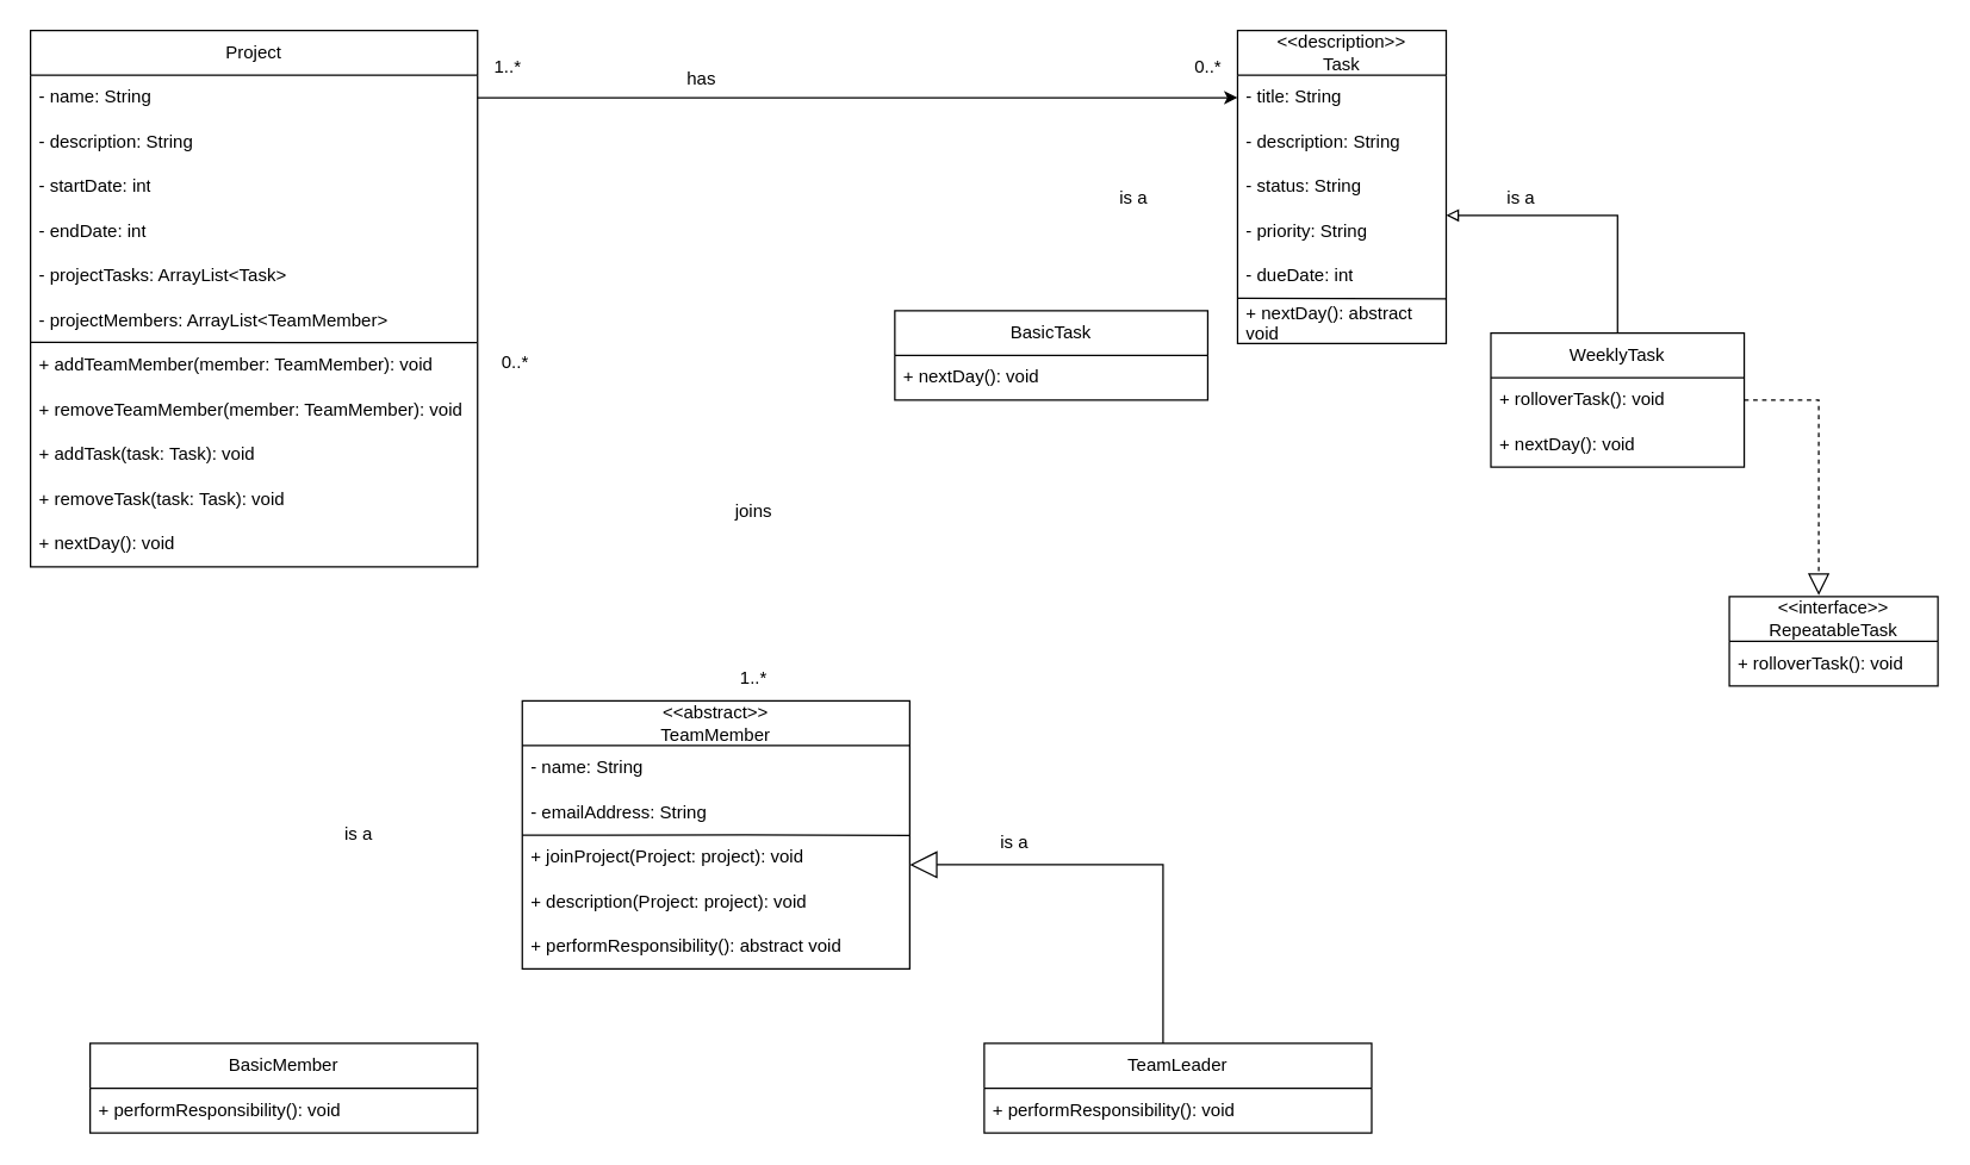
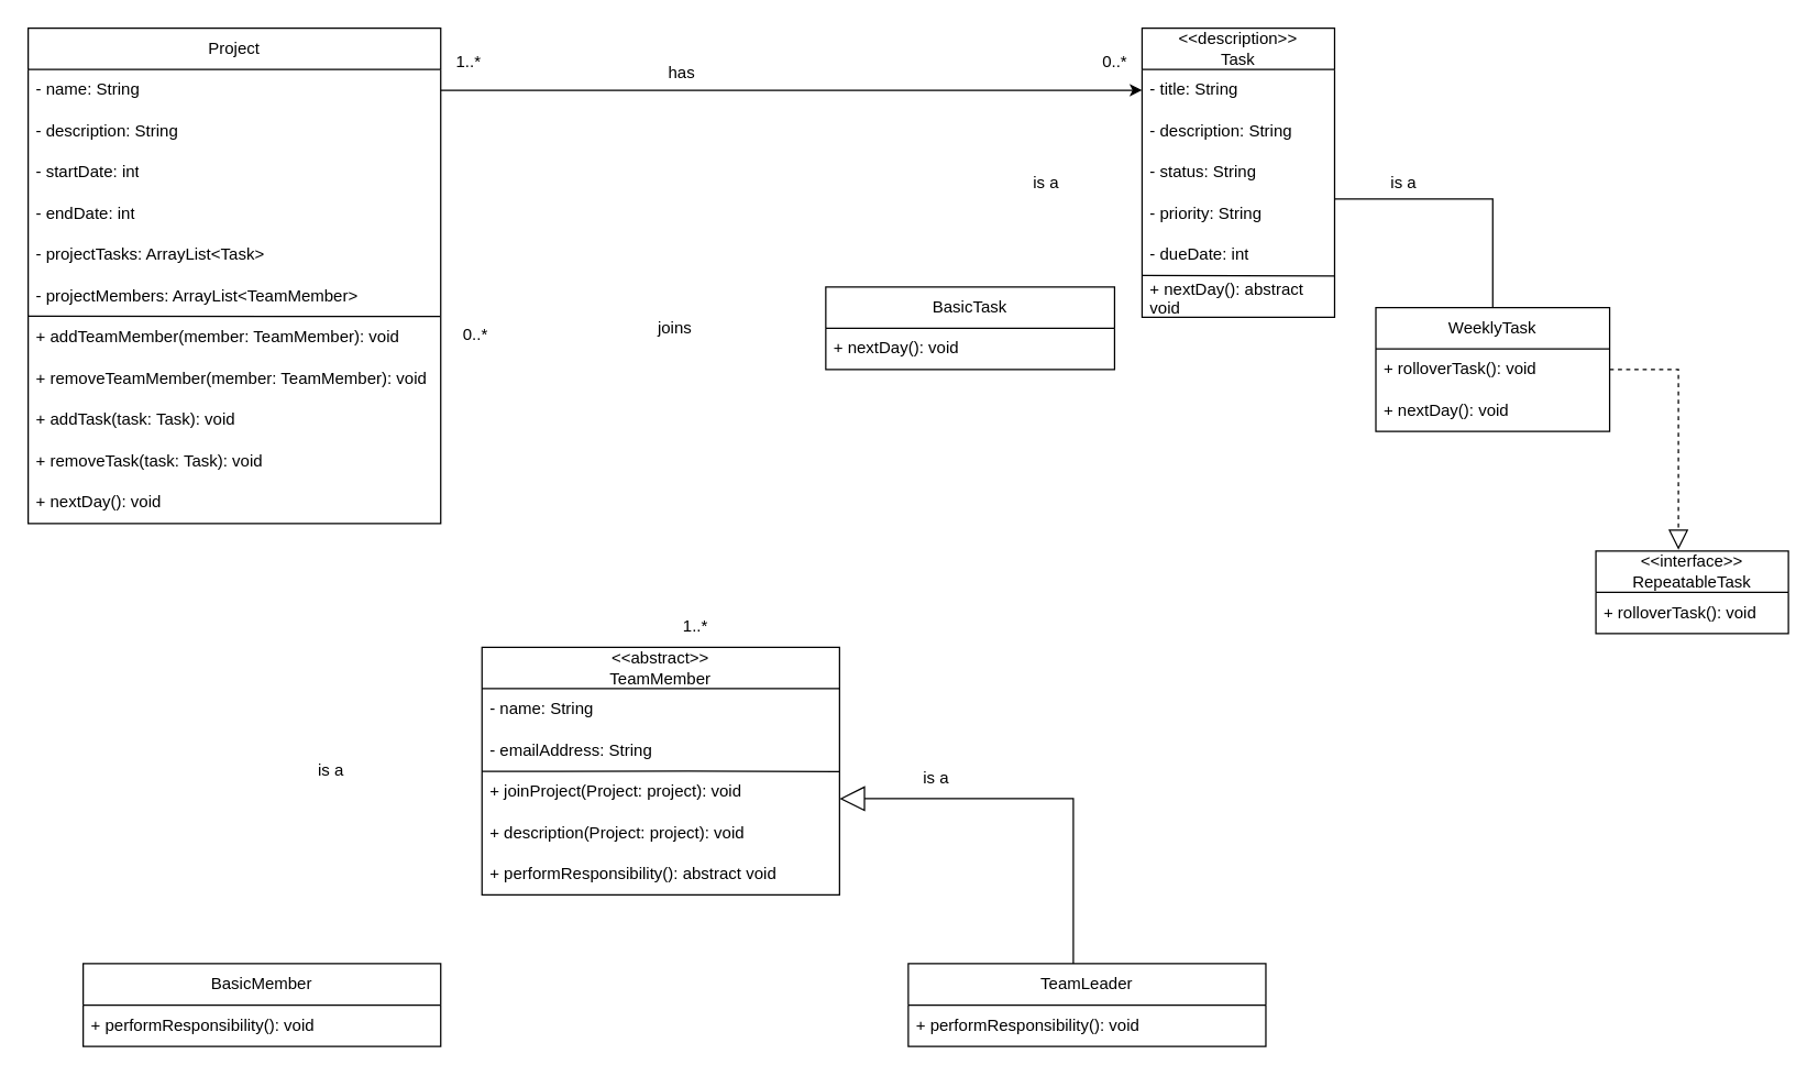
  <mxCell id="0" />
  <mxCell id="1" parent="0" />
  <mxCell id="2" value="Project" style="swimlane;fontStyle=0;childLayout=stackLayout;horizontal=1;startSize=30;horizontalStack=0;resizeParent=1;resizeParentMax=0;resizeLast=0;collapsible=1;marginBottom=0;whiteSpace=wrap;html=1;" vertex="1" parent="1"><mxGeometry x="20" y="20" width="300" height="360" as="geometry" /></mxCell>
  <mxCell id="3" value="- name: String" style="text;strokeColor=none;fillColor=none;align=left;verticalAlign=middle;spacingLeft=4;spacingRight=4;overflow=hidden;points=[[0,0.5],[1,0.5]];portConstraint=eastwest;rotatable=0;whiteSpace=wrap;html=1;" vertex="1" parent="2"><mxGeometry y="30" width="300" height="30" as="geometry" /></mxCell>
  <mxCell id="4" value="- description: String" style="text;strokeColor=none;fillColor=none;align=left;verticalAlign=middle;spacingLeft=4;spacingRight=4;overflow=hidden;points=[[0,0.5],[1,0.5]];portConstraint=eastwest;rotatable=0;whiteSpace=wrap;html=1;" vertex="1" parent="2"><mxGeometry y="60" width="300" height="30" as="geometry" /></mxCell>
  <mxCell id="5" value="- startDate: int" style="text;strokeColor=none;fillColor=none;align=left;verticalAlign=middle;spacingLeft=4;spacingRight=4;overflow=hidden;points=[[0,0.5],[1,0.5]];portConstraint=eastwest;rotatable=0;whiteSpace=wrap;html=1;" vertex="1" parent="2"><mxGeometry y="90" width="300" height="30" as="geometry" /></mxCell>
  <mxCell id="6" value="- endDate: int" style="text;strokeColor=none;fillColor=none;align=left;verticalAlign=middle;spacingLeft=4;spacingRight=4;overflow=hidden;points=[[0,0.5],[1,0.5]];portConstraint=eastwest;rotatable=0;whiteSpace=wrap;html=1;" vertex="1" parent="2"><mxGeometry y="120" width="300" height="30" as="geometry" /></mxCell>
  <mxCell id="7" value="- projectTasks: ArrayList&amp;lt;Task&amp;gt;" style="text;strokeColor=none;fillColor=none;align=left;verticalAlign=middle;spacingLeft=4;spacingRight=4;overflow=hidden;points=[[0,0.5],[1,0.5]];portConstraint=eastwest;rotatable=0;whiteSpace=wrap;html=1;" vertex="1" parent="2"><mxGeometry y="150" width="300" height="30" as="geometry" /></mxCell>
  <mxCell id="8" value="- projectMembers: ArrayList&amp;lt;TeamMember&amp;gt;" style="text;strokeColor=none;fillColor=none;align=left;verticalAlign=middle;spacingLeft=4;spacingRight=4;overflow=hidden;points=[[0,0.5],[1,0.5]];portConstraint=eastwest;rotatable=0;whiteSpace=wrap;html=1;" vertex="1" parent="2"><mxGeometry y="180" width="300" height="30" as="geometry" /></mxCell>
  <mxCell id="9" value="" style="endArrow=none;html=1;rounded=0;exitX=0.001;exitY=-0.01;exitDx=0;exitDy=0;exitPerimeter=0;entryX=0.999;entryY=-0.003;entryDx=0;entryDy=0;entryPerimeter=0;" edge="1" parent="2"><mxGeometry width="50" height="50" relative="1" as="geometry"><mxPoint x="1.819e-13" y="209.23" as="sourcePoint" /><mxPoint x="299.4" y="209.44" as="targetPoint" /></mxGeometry></mxCell>
  <mxCell id="10" value="+ addTeamMember(member: TeamMember): void" style="text;strokeColor=none;fillColor=none;align=left;verticalAlign=middle;spacingLeft=4;spacingRight=4;overflow=hidden;points=[[0,0.5],[1,0.5]];portConstraint=eastwest;rotatable=0;whiteSpace=wrap;html=1;" vertex="1" parent="2"><mxGeometry y="210" width="300" height="30" as="geometry" /></mxCell>
  <mxCell id="11" value="+ removeTeamMember(member: TeamMember): void" style="text;strokeColor=none;fillColor=none;align=left;verticalAlign=middle;spacingLeft=4;spacingRight=4;overflow=hidden;points=[[0,0.5],[1,0.5]];portConstraint=eastwest;rotatable=0;whiteSpace=wrap;html=1;" vertex="1" parent="2"><mxGeometry y="240" width="300" height="30" as="geometry" /></mxCell>
  <mxCell id="12" value="+ addTask(task: Task): void" style="text;strokeColor=none;fillColor=none;align=left;verticalAlign=middle;spacingLeft=4;spacingRight=4;overflow=hidden;points=[[0,0.5],[1,0.5]];portConstraint=eastwest;rotatable=0;whiteSpace=wrap;html=1;" vertex="1" parent="2"><mxGeometry y="270" width="300" height="30" as="geometry" /></mxCell>
  <mxCell id="13" value="+ removeTask(task: Task): void" style="text;strokeColor=none;fillColor=none;align=left;verticalAlign=middle;spacingLeft=4;spacingRight=4;overflow=hidden;points=[[0,0.5],[1,0.5]];portConstraint=eastwest;rotatable=0;whiteSpace=wrap;html=1;" vertex="1" parent="2"><mxGeometry y="300" width="300" height="30" as="geometry" /></mxCell>
  <mxCell id="14" value="+ nextDay(): void" style="text;strokeColor=none;fillColor=none;align=left;verticalAlign=middle;spacingLeft=4;spacingRight=4;overflow=hidden;points=[[0,0.5],[1,0.5]];portConstraint=eastwest;rotatable=0;whiteSpace=wrap;html=1;" vertex="1" parent="2"><mxGeometry y="330" width="300" height="30" as="geometry" /></mxCell>
  <mxCell id="15" value="&lt;div&gt;&amp;lt;&amp;lt;description&amp;gt;&amp;gt;&lt;/div&gt;Task" style="swimlane;fontStyle=0;childLayout=stackLayout;horizontal=1;startSize=30;horizontalStack=0;resizeParent=1;resizeParentMax=0;resizeLast=0;collapsible=1;marginBottom=0;whiteSpace=wrap;html=1;" vertex="1" parent="1"><mxGeometry x="830" y="20" width="140" height="210" as="geometry" /></mxCell>
  <mxCell id="16" value="- title: String" style="text;strokeColor=none;fillColor=none;align=left;verticalAlign=middle;spacingLeft=4;spacingRight=4;overflow=hidden;points=[[0,0.5],[1,0.5]];portConstraint=eastwest;rotatable=0;whiteSpace=wrap;html=1;" vertex="1" parent="15"><mxGeometry y="30" width="140" height="30" as="geometry" /></mxCell>
  <mxCell id="17" value="- description: String" style="text;strokeColor=none;fillColor=none;align=left;verticalAlign=middle;spacingLeft=4;spacingRight=4;overflow=hidden;points=[[0,0.5],[1,0.5]];portConstraint=eastwest;rotatable=0;whiteSpace=wrap;html=1;" vertex="1" parent="15"><mxGeometry y="60" width="140" height="30" as="geometry" /></mxCell>
  <mxCell id="18" value="- status: String" style="text;strokeColor=none;fillColor=none;align=left;verticalAlign=middle;spacingLeft=4;spacingRight=4;overflow=hidden;points=[[0,0.5],[1,0.5]];portConstraint=eastwest;rotatable=0;whiteSpace=wrap;html=1;" vertex="1" parent="15"><mxGeometry y="90" width="140" height="30" as="geometry" /></mxCell>
  <mxCell id="19" value="- priority: String" style="text;strokeColor=none;fillColor=none;align=left;verticalAlign=middle;spacingLeft=4;spacingRight=4;overflow=hidden;points=[[0,0.5],[1,0.5]];portConstraint=eastwest;rotatable=0;whiteSpace=wrap;html=1;" vertex="1" parent="15"><mxGeometry y="120" width="140" height="30" as="geometry" /></mxCell>
  <mxCell id="20" value="- dueDate: int" style="text;strokeColor=none;fillColor=none;align=left;verticalAlign=middle;spacingLeft=4;spacingRight=4;overflow=hidden;points=[[0,0.5],[1,0.5]];portConstraint=eastwest;rotatable=0;whiteSpace=wrap;html=1;" vertex="1" parent="15"><mxGeometry y="150" width="140" height="30" as="geometry" /></mxCell>
  <mxCell id="21" value="+ nextDay(): abstract void" style="text;strokeColor=none;fillColor=none;align=left;verticalAlign=middle;spacingLeft=4;spacingRight=4;overflow=hidden;points=[[0,0.5],[1,0.5]];portConstraint=eastwest;rotatable=0;whiteSpace=wrap;html=1;" vertex="1" parent="15"><mxGeometry y="180" width="140" height="30" as="geometry" /></mxCell>
  <mxCell id="22" value="&lt;div&gt;&amp;lt;&amp;lt;abstract&amp;gt;&amp;gt;&lt;/div&gt;TeamMember" style="swimlane;fontStyle=0;childLayout=stackLayout;horizontal=1;startSize=30;horizontalStack=0;resizeParent=1;resizeParentMax=0;resizeLast=0;collapsible=1;marginBottom=0;whiteSpace=wrap;html=1;" vertex="1" parent="1"><mxGeometry x="350" y="470" width="260" height="180" as="geometry" /></mxCell>
  <mxCell id="23" value="- name: String" style="text;strokeColor=none;fillColor=none;align=left;verticalAlign=middle;spacingLeft=4;spacingRight=4;overflow=hidden;points=[[0,0.5],[1,0.5]];portConstraint=eastwest;rotatable=0;whiteSpace=wrap;html=1;" vertex="1" parent="22"><mxGeometry y="30" width="260" height="30" as="geometry" /></mxCell>
  <mxCell id="24" value="- emailAddress: String" style="text;strokeColor=none;fillColor=none;align=left;verticalAlign=middle;spacingLeft=4;spacingRight=4;overflow=hidden;points=[[0,0.5],[1,0.5]];portConstraint=eastwest;rotatable=0;whiteSpace=wrap;html=1;" vertex="1" parent="22"><mxGeometry y="60" width="260" height="30" as="geometry" /></mxCell>
  <mxCell id="25" value="" style="endArrow=none;html=1;rounded=0;exitX=0.001;exitY=-0.01;exitDx=0;exitDy=0;exitPerimeter=0;entryX=0.999;entryY=0.013;entryDx=0;entryDy=0;entryPerimeter=0;" edge="1" parent="22" target="26"><mxGeometry width="50" height="50" relative="1" as="geometry"><mxPoint x="1.705e-13" y="90.23" as="sourcePoint" /><mxPoint x="299.4" y="90.44" as="targetPoint" /><Array as="points"><mxPoint x="150" y="90" /></Array></mxGeometry></mxCell>
  <mxCell id="26" value="+ joinProject(Project: project): void" style="text;strokeColor=none;fillColor=none;align=left;verticalAlign=middle;spacingLeft=4;spacingRight=4;overflow=hidden;points=[[0,0.5],[1,0.5]];portConstraint=eastwest;rotatable=0;whiteSpace=wrap;html=1;" vertex="1" parent="22"><mxGeometry y="90" width="260" height="30" as="geometry" /></mxCell>
  <mxCell id="27" value="+ description(Project: project): void" style="text;strokeColor=none;fillColor=none;align=left;verticalAlign=middle;spacingLeft=4;spacingRight=4;overflow=hidden;points=[[0,0.5],[1,0.5]];portConstraint=eastwest;rotatable=0;whiteSpace=wrap;html=1;" vertex="1" parent="22"><mxGeometry y="120" width="260" height="30" as="geometry" /></mxCell>
  <mxCell id="28" value="+ performResponsibility(): abstract void" style="text;strokeColor=none;fillColor=none;align=left;verticalAlign=middle;spacingLeft=4;spacingRight=4;overflow=hidden;points=[[0,0.5],[1,0.5]];portConstraint=eastwest;rotatable=0;whiteSpace=wrap;html=1;" vertex="1" parent="22"><mxGeometry y="150" width="260" height="30" as="geometry" /></mxCell>
  <mxCell id="29" style="edgeStyle=orthogonalEdgeStyle;rounded=0;orthogonalLoop=1;jettySize=auto;html=1;exitX=1;exitY=0.5;exitDx=0;exitDy=0;entryX=0;entryY=0.5;entryDx=0;entryDy=0;" edge="1" parent="1" source="3" target="16"><mxGeometry relative="1" as="geometry" /></mxCell>
  <mxCell id="30" value="BasicMember" style="swimlane;fontStyle=0;childLayout=stackLayout;horizontal=1;startSize=30;horizontalStack=0;resizeParent=1;resizeParentMax=0;resizeLast=0;collapsible=1;marginBottom=0;whiteSpace=wrap;html=1;" vertex="1" parent="1"><mxGeometry x="60" y="700" width="260" height="60" as="geometry" /></mxCell>
  <mxCell id="31" value="+ performResponsibility(): void" style="text;strokeColor=none;fillColor=none;align=left;verticalAlign=middle;spacingLeft=4;spacingRight=4;overflow=hidden;points=[[0,0.5],[1,0.5]];portConstraint=eastwest;rotatable=0;whiteSpace=wrap;html=1;" vertex="1" parent="30"><mxGeometry y="30" width="260" height="30" as="geometry" /></mxCell>
  <mxCell id="32" value="is a" style="text;html=1;align=center;verticalAlign=middle;resizable=0;points=[];autosize=1;strokeColor=none;fillColor=none;" vertex="1" parent="1"><mxGeometry x="220" y="545" width="40" height="30" as="geometry" /></mxCell>
  <mxCell id="33" value="TeamLeader" style="swimlane;fontStyle=0;childLayout=stackLayout;horizontal=1;startSize=30;horizontalStack=0;resizeParent=1;resizeParentMax=0;resizeLast=0;collapsible=1;marginBottom=0;whiteSpace=wrap;html=1;" vertex="1" parent="1"><mxGeometry x="660" y="700" width="260" height="60" as="geometry" /></mxCell>
  <mxCell id="34" value="+ performResponsibility(): void" style="text;strokeColor=none;fillColor=none;align=left;verticalAlign=middle;spacingLeft=4;spacingRight=4;overflow=hidden;points=[[0,0.5],[1,0.5]];portConstraint=eastwest;rotatable=0;whiteSpace=wrap;html=1;" vertex="1" parent="33"><mxGeometry y="30" width="260" height="30" as="geometry" /></mxCell>
- <mxCell id="35" value="has" style="text;html=1;align=center;verticalAlign=middle;resizable=0;points=[];autosize=1;strokeColor=none;fillColor=none;" vertex="1" parent="1"><mxGeometry x="450" y="38" width="40" height="30" as="geometry" /></mxCell>
+ <mxCell id="35" value="has" style="text;html=1;align=center;verticalAlign=middle;resizable=0;points=[];autosize=1;strokeColor=none;fillColor=none;" vertex="1" parent="1"><mxGeometry x="475" y="38" width="40" height="30" as="geometry" /></mxCell>
  <mxCell id="36" value="&lt;div&gt;&lt;span style=&quot;background-color: initial;&quot;&gt;BasicTask&lt;/span&gt;&lt;br&gt;&lt;/div&gt;" style="swimlane;fontStyle=0;childLayout=stackLayout;horizontal=1;startSize=30;horizontalStack=0;resizeParent=1;resizeParentMax=0;resizeLast=0;collapsible=1;marginBottom=0;whiteSpace=wrap;html=1;" vertex="1" parent="1"><mxGeometry x="600" y="208" width="210" height="60" as="geometry" /></mxCell>
  <mxCell id="37" value="+ nextDay(): void" style="text;strokeColor=none;fillColor=none;align=left;verticalAlign=middle;spacingLeft=4;spacingRight=4;overflow=hidden;points=[[0,0.5],[1,0.5]];portConstraint=eastwest;rotatable=0;whiteSpace=wrap;html=1;" vertex="1" parent="36"><mxGeometry y="30" width="210" height="30" as="geometry" /></mxCell>
  <mxCell id="38" value="&lt;div&gt;&amp;lt;&amp;lt;interface&amp;gt;&amp;gt;&lt;/div&gt;RepeatableTask" style="swimlane;fontStyle=0;childLayout=stackLayout;horizontal=1;startSize=30;horizontalStack=0;resizeParent=1;resizeParentMax=0;resizeLast=0;collapsible=1;marginBottom=0;whiteSpace=wrap;html=1;" vertex="1" parent="1"><mxGeometry x="1160" y="400" width="140" height="60" as="geometry" /></mxCell>
  <mxCell id="39" value="+ rolloverTask(): void" style="text;strokeColor=none;fillColor=none;align=left;verticalAlign=middle;spacingLeft=4;spacingRight=4;overflow=hidden;points=[[0,0.5],[1,0.5]];portConstraint=eastwest;rotatable=0;whiteSpace=wrap;html=1;" vertex="1" parent="38"><mxGeometry y="30" width="140" height="30" as="geometry" /></mxCell>
  <mxCell id="40" value="WeeklyTask" style="swimlane;fontStyle=0;childLayout=stackLayout;horizontal=1;startSize=30;horizontalStack=0;resizeParent=1;resizeParentMax=0;resizeLast=0;collapsible=1;marginBottom=0;whiteSpace=wrap;html=1;" vertex="1" parent="1"><mxGeometry x="1000" y="223" width="170" height="90" as="geometry" /></mxCell>
  <mxCell id="41" value="+ rolloverTask(): void" style="text;strokeColor=none;fillColor=none;align=left;verticalAlign=middle;spacingLeft=4;spacingRight=4;overflow=hidden;points=[[0,0.5],[1,0.5]];portConstraint=eastwest;rotatable=0;whiteSpace=wrap;html=1;" vertex="1" parent="40"><mxGeometry y="30" width="170" height="30" as="geometry" /></mxCell>
  <mxCell id="42" value="+ nextDay(): void" style="text;strokeColor=none;fillColor=none;align=left;verticalAlign=middle;spacingLeft=4;spacingRight=4;overflow=hidden;points=[[0,0.5],[1,0.5]];portConstraint=eastwest;rotatable=0;whiteSpace=wrap;html=1;" vertex="1" parent="40"><mxGeometry y="60" width="170" height="30" as="geometry" /></mxCell>
- <mxCell id="43" value="joins" style="text;html=1;align=center;verticalAlign=middle;resizable=0;points=[];autosize=1;strokeColor=none;fillColor=none;" vertex="1" parent="1"><mxGeometry x="480" y="328" width="50" height="30" as="geometry" /></mxCell>
- <mxCell id="44" style="edgeStyle=orthogonalEdgeStyle;rounded=0;orthogonalLoop=1;jettySize=auto;html=1;entryX=1;entryY=0.133;entryDx=0;entryDy=0;entryPerimeter=0;endArrow=block;endFill=0;" edge="1" parent="1" source="40" target="19"><mxGeometry relative="1" as="geometry" /></mxCell>
+ <mxCell id="43" value="joins" style="text;html=1;align=center;verticalAlign=middle;resizable=0;points=[];autosize=1;strokeColor=none;fillColor=none;" vertex="1" parent="1"><mxGeometry x="465" y="223" width="50" height="30" as="geometry" /></mxCell>
+ <mxCell id="44" style="edgeStyle=orthogonalEdgeStyle;rounded=0;orthogonalLoop=1;jettySize=auto;html=1;entryX=1;entryY=0.133;entryDx=0;entryDy=0;entryPerimeter=0;endArrow=none;endFill=0;" edge="1" parent="1" source="40" target="19"><mxGeometry relative="1" as="geometry" /></mxCell>
  <mxCell id="45" value="is a" style="text;html=1;align=center;verticalAlign=middle;resizable=0;points=[];autosize=1;strokeColor=none;fillColor=none;" vertex="1" parent="1"><mxGeometry x="1000" y="118" width="40" height="30" as="geometry" /></mxCell>
  <mxCell id="46" value="" style="endArrow=block;dashed=1;endFill=0;endSize=12;html=1;rounded=0;exitX=1;exitY=0.5;exitDx=0;exitDy=0;" edge="1" parent="1"><mxGeometry width="160" relative="1" as="geometry"><mxPoint x="1170" y="268" as="sourcePoint" /><mxPoint x="1220" y="399" as="targetPoint" /><Array as="points"><mxPoint x="1220" y="268" /></Array></mxGeometry></mxCell>
  <mxCell id="47" value="" style="endArrow=block;endSize=16;endFill=0;html=1;rounded=0;exitX=0.5;exitY=0;exitDx=0;exitDy=0;" edge="1" parent="1"><mxGeometry x="-0.0" width="160" relative="1" as="geometry"><mxPoint x="780" y="700" as="sourcePoint" /><mxPoint x="610" y="580" as="targetPoint" /><Array as="points"><mxPoint x="780" y="580" /></Array><mxPoint as="offset" /></mxGeometry></mxCell>
  <mxCell id="48" value="is a" style="text;html=1;align=center;verticalAlign=middle;resizable=0;points=[];autosize=1;strokeColor=none;fillColor=none;" vertex="1" parent="1"><mxGeometry x="740" y="118" width="40" height="30" as="geometry" /></mxCell>
  <mxCell id="49" value="is a" style="text;html=1;align=center;verticalAlign=middle;resizable=0;points=[];autosize=1;strokeColor=none;fillColor=none;" vertex="1" parent="1"><mxGeometry x="660" y="550" width="40" height="30" as="geometry" /></mxCell>
  <mxCell id="50" value="1..*" style="text;html=1;align=center;verticalAlign=middle;resizable=0;points=[];autosize=1;strokeColor=none;fillColor=none;" vertex="1" parent="1"><mxGeometry x="485" y="440" width="40" height="30" as="geometry" /></mxCell>
  <mxCell id="51" value="0..*" style="text;html=1;align=center;verticalAlign=middle;resizable=0;points=[];autosize=1;strokeColor=none;fillColor=none;" vertex="1" parent="1"><mxGeometry x="325" y="228" width="40" height="30" as="geometry" /></mxCell>
  <mxCell id="52" value="1..*" style="text;html=1;align=center;verticalAlign=middle;resizable=0;points=[];autosize=1;strokeColor=none;fillColor=none;" vertex="1" parent="1"><mxGeometry x="320" y="30" width="40" height="30" as="geometry" /></mxCell>
  <mxCell id="53" value="0..*" style="text;html=1;align=center;verticalAlign=middle;resizable=0;points=[];autosize=1;strokeColor=none;fillColor=none;" vertex="1" parent="1"><mxGeometry x="790" y="30" width="40" height="30" as="geometry" /></mxCell>
  <mxCell id="54" value="" style="endArrow=none;html=1;rounded=0;exitX=0.001;exitY=-0.01;exitDx=0;exitDy=0;exitPerimeter=0;" edge="1" parent="1"><mxGeometry width="50" height="50" relative="1" as="geometry"><mxPoint x="830" y="199.6" as="sourcePoint" /><mxPoint x="970" y="200" as="targetPoint" /></mxGeometry></mxCell>
